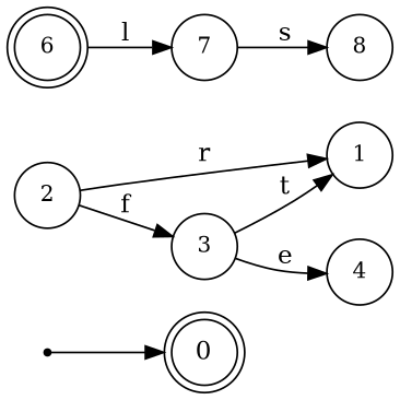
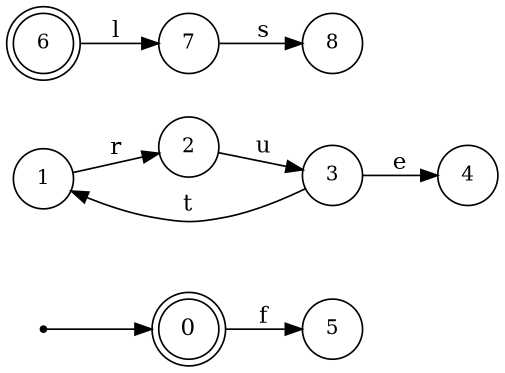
  digraph {
    rankdir=LR
    node [fontsize=12 shape=circle]
    n1 [fontsize=14 label=0 shape=doublecircle]
+   n2 [label=5]
    n3 [label=1]
    n4 [label=2]
    n5 [label=3]
    n6 [label=4]
    n7 [label=6 shape=doublecircle]
    n8 [label=7]
    n9 [label=8]
    n10 [fontsize=14 label=9 shape=point]
-   n4 -> n3 [label=r]
-   n4 -> n5 [label=f]
+   n1 -> n2 [label=f]
+   n3 -> n4 [label=r]
+   n4 -> n5 [label=u]
    n5 -> n3 [label=t]
    n5 -> n6 [label=e]
    n7 -> n8 [label=l]
    n8 -> n9 [label=s]
    n10 -> n1
  }
